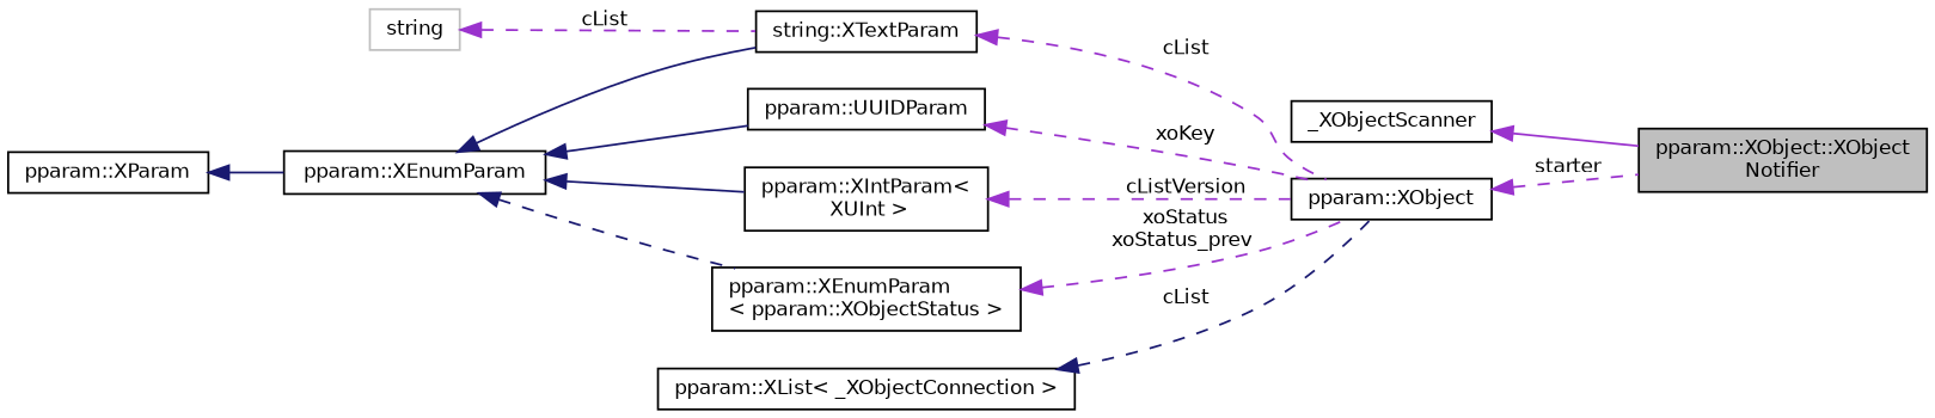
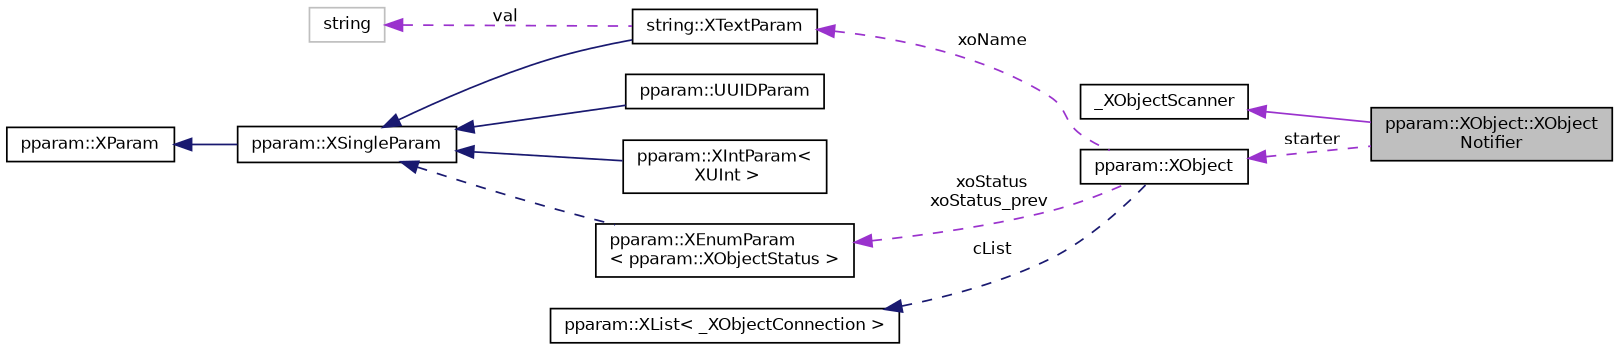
  digraph {
    rankdir=LR
    node [color=black fillcolor=white fontname=Helvetica fontsize=10 shape=record style=filled]
    edge [color=darkorchid3 dir=back fontname=Helvetica fontsize=10 labelfontname=Helvetica labelfontsize=10 style=dashed]
    n1 [fillcolor=grey75 fontcolor=black height=0.2 label="pparam::XObject::XObject\lNotifier" width=0.4]
    n2 [height=0.2 label=_XObjectScanner width=0.4]
    n3 [height=0.2 label="pparam::XObject" width=0.4]
    n4 [height=0.2 label="pparam::UUIDParam" width=0.4]
-   n5 [height=0.2 label="pparam::XEnumParam" width=0.4]
+   n5 [height=0.2 label="pparam::XSingleParam" width=0.4]
    n6 [height=0.2 label="string::XTextParam" width=0.4]
    n7 [height=0.2 label="pparam::XIntParam\<\l XUInt \>" width=0.4]
    n8 [height=0.2 label="pparam::XEnumParam\l\< pparam::XObjectStatus \>" width=0.4]
    n9 [height=0.2 label="pparam::XParam" width=0.4]
    n10 [color=grey75 height=0.2 label=string width=0.4]
    n11 [height=0.2 label="pparam::XList\< _XObjectConnection \>" width=0.4]
    n2 -> n1 [style=solid]
    n3 -> n1 [label=" starter"]
-   n4 -> n3 [label=" xoKey"]
    n5 -> n4 [color=midnightblue style=solid]
    n5 -> n6 [color=midnightblue style=solid]
    n5 -> n7 [color=midnightblue style=solid]
    n5 -> n8 [color=midnightblue]
-   n6 -> n3 [label=" cList"]
-   n7 -> n3 [label=" cListVersion"]
+   n6 -> n3 [label=" xoName"]
    n8 -> n3 [label=" xoStatus\nxoStatus_prev"]
    n9 -> n5 [color=midnightblue style=solid]
-   n10 -> n6 [label=" cList"]
+   n10 -> n6 [label=" val"]
    n11 -> n3 [color=midnightblue label=" cList"]
  }
